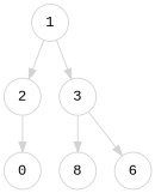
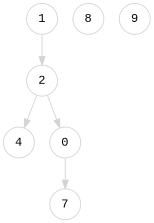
  digraph {
    fontname="Liberation Mono"
    node [color=lightgray fillcolor=lightgray fixedsize=true fontname="Liberation Mono" shape=circle]
    edge [color=lightgray fontname="Liberation Mono"]
    1
    2
-   3
+   4
    n5 [label=0]
    8
-   9 [label=6]
+   9
+   7
    1 -> 2
-   1 -> 3
+   2 -> 4
    2 -> n5
-   3 -> 8
-   3 -> 9
+   n5 -> 7
  }
